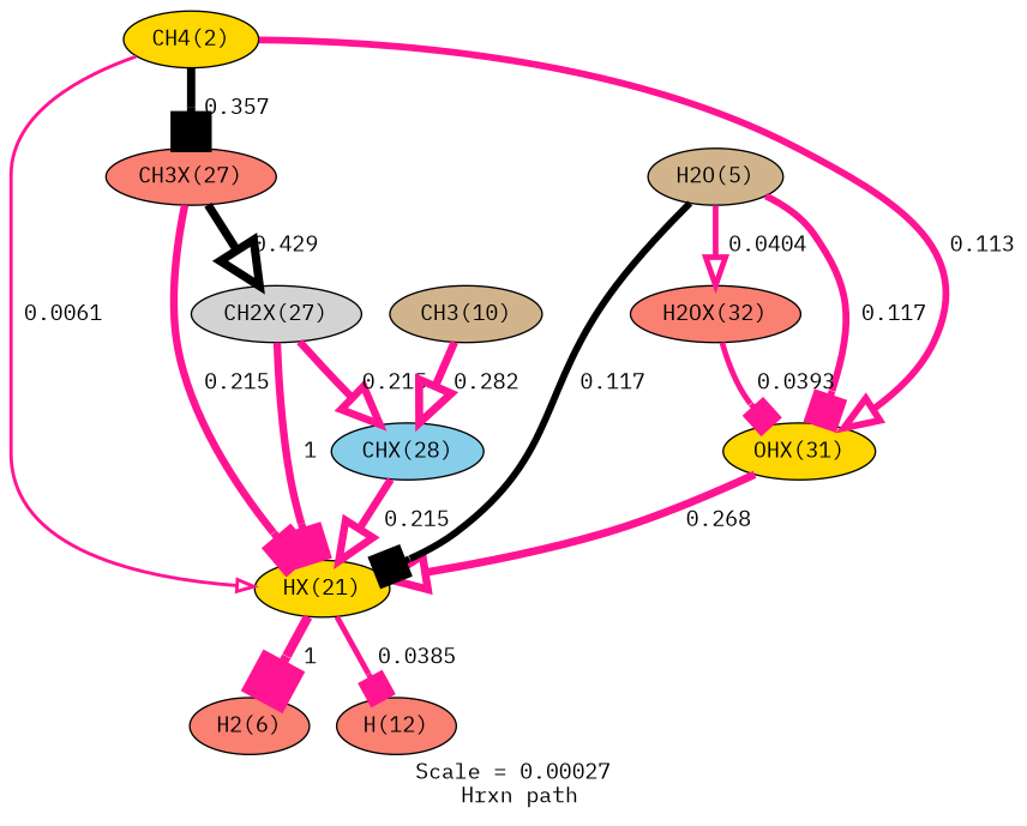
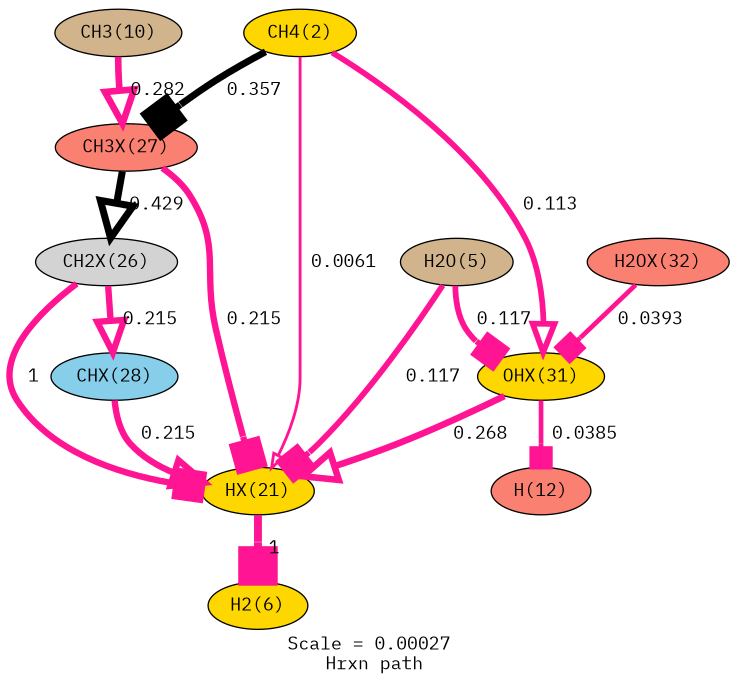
  digraph {
    fontname="IBM Plex Mono"
    label="Scale = 0.00027\l Hrxn path"
    node [fillcolor=gold fontname="IBM Plex Mono" style=filled]
    edge [arrowhead=box arrowsize=2.42 color=deeppink fontname="IBM Plex Mono" penwidth=4.84]
    n1 [label="HX(21)"]
-   n2 [fillcolor=salmon label="H2(6)"]
+   n2 [label="H2(6)"]
    n3 [fillcolor=salmon label="H(12)"]
    n4 [label="CH4(2)"]
    n5 [fillcolor=salmon label="CH3X(27)"]
    n6 [label="OHX(31)"]
-   n7 [fillcolor=lightgrey label="CH2X(27)"]
+   n7 [fillcolor=lightgrey label="CH2X(26)"]
    n8 [fillcolor=skyblue label="CHX(28)"]
    n9 [fillcolor=tan label="H2O(5)"]
    n10 [fillcolor=salmon label="H2OX(32)"]
    n11 [fillcolor=tan label="CH3(10)"]
    n1 -> n2 [arrowsize=3 label=" 1" penwidth=6]
-   n1 -> n3 [arrowsize=1.77 label=" 0.0385" penwidth=3.54]
+   n6 -> n3 [arrowsize=1.77 label=" 0.0385" penwidth=3.54]
    n4 -> n1 [arrowhead=onormal arrowsize=1.07 label=" 0.0061" penwidth=2.15]
    n4 -> n5 [arrowsize=2.61 color=black label=" 0.357" penwidth=5.22]
    n4 -> n6 [arrowhead=onormal arrowsize=2.18 label=" 0.113" penwidth=4.35]
    n5 -> n1 [label=" 0.215"]
    n5 -> n7 [arrowhead=onormal arrowsize=2.68 color=black label=" 0.429" penwidth=5.36]
    n6 -> n1 [arrowhead=onormal arrowsize=2.5 label=" 0.268" penwidth=5]
    n7 -> n1 [label=" 1"]
    n7 -> n8 [arrowhead=onormal label=" 0.215"]
    n8 -> n1 [arrowhead=onormal label=" 0.215"]
-   n9 -> n1 [arrowsize=2.19 color=black label=" 0.117" penwidth=4.38]
+   n9 -> n1 [arrowsize=2.19 label=" 0.117" penwidth=4.38]
    n9 -> n6 [arrowsize=2.19 label=" 0.117" penwidth=4.38]
-   n9 -> n10 [arrowhead=onormal arrowsize=1.79 label=" 0.0404" penwidth=3.58]
    n10 -> n6 [arrowsize=1.78 label=" 0.0393" penwidth=3.56]
-   n11 -> n8 [arrowhead=onormal arrowsize=2.52 label=" 0.282" penwidth=5.04]
+   n11 -> n5 [arrowhead=onormal arrowsize=2.52 label=" 0.282" penwidth=5.04]
  }
